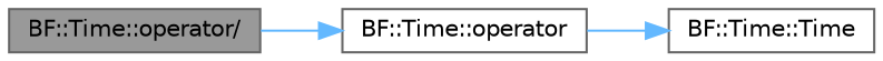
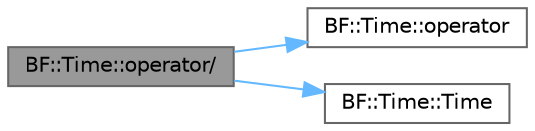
  digraph {
    rankdir=LR
    node [color=grey40 fillcolor=white fontname=Helvetica fontsize=10 shape=box style=filled]
    edge [color=steelblue1 fontname=Helvetica fontsize=10 labelfontname=Helvetica labelfontsize=10 style=solid]
    n1 [color=gray40 fillcolor=grey60 fontcolor=black height=0.2 label="BF::Time::operator/" width=0.4]
    n2 [height=0.2 label="BF::Time::operator" width=0.4]
    n3 [height=0.2 label="BF::Time::Time" width=0.4]
    n1 -> n2
-   n2 -> n3
+   n1 -> n3
  }
